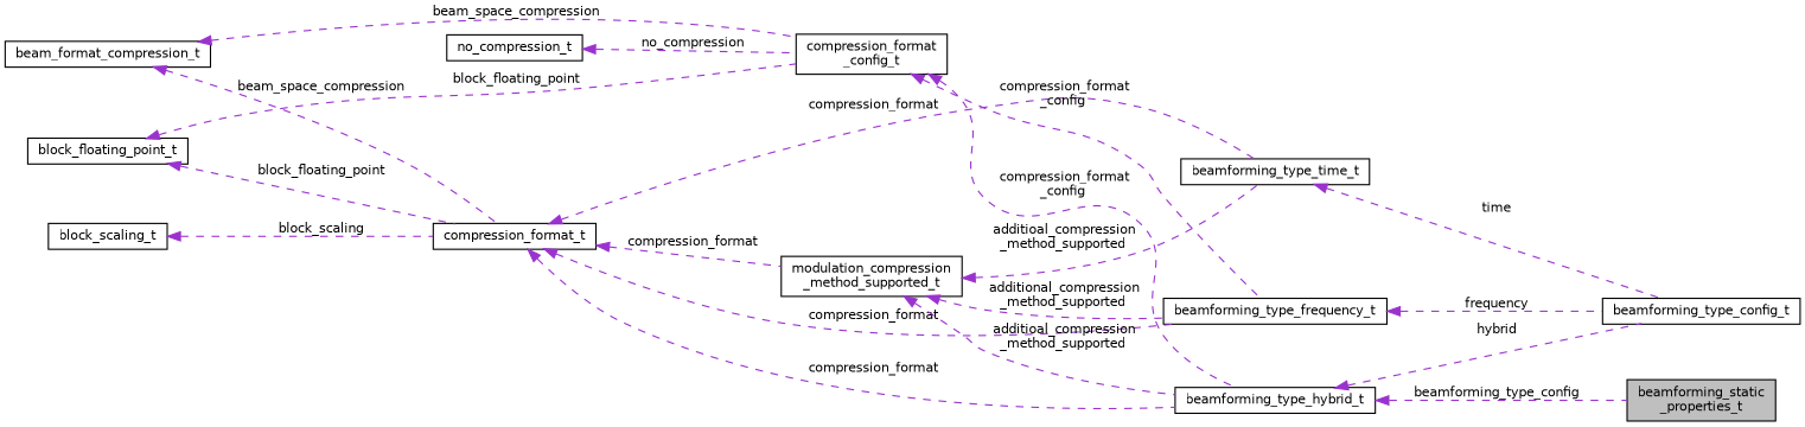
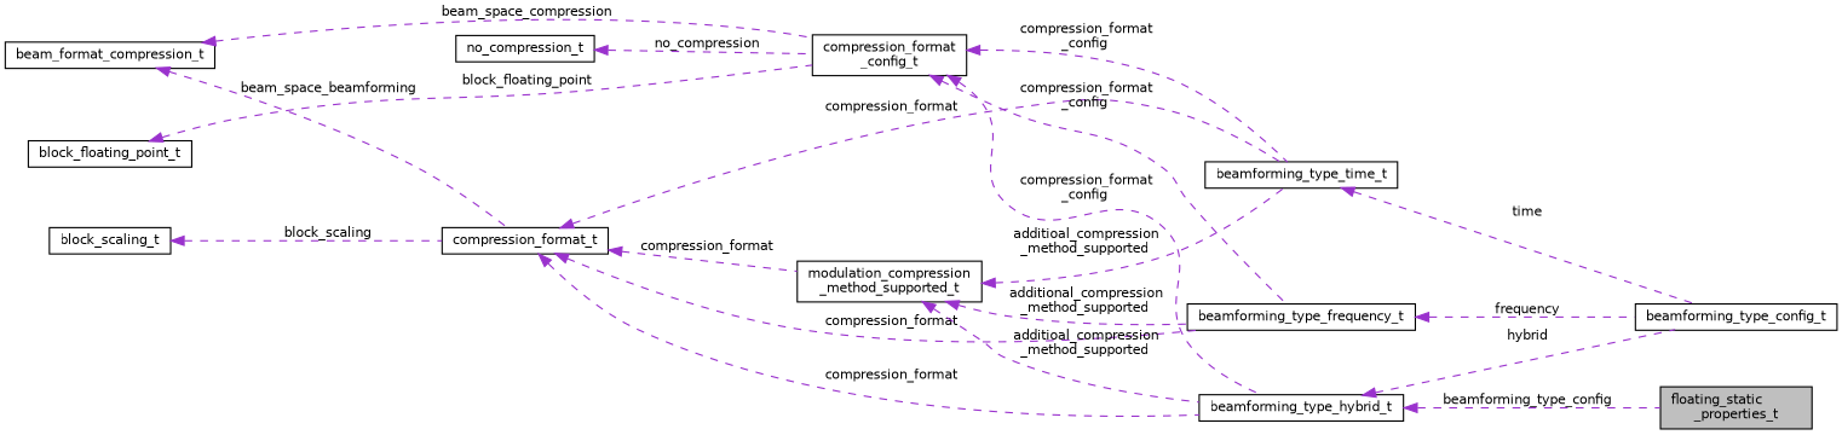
  digraph {
    rankdir=LR
    node [color=black fontname=Helvetica fontsize=10 shape=record]
    edge [color=darkorchid3 dir=back fontname=Helvetica fontsize=10 labelfontname=Helvetica labelfontsize=10 style=dashed]
-   n1 [fillcolor=grey75 fontcolor=black height=0.2 label="beamforming_static\l_properties_t" style=filled width=0.4]
+   n1 [fillcolor=grey75 fontcolor=black height=0.2 label="floating_static\l_properties_t" style=filled width=0.4]
    n2 [height=0.2 label=beamforming_type_config_t width=0.4]
    n3 [height=0.2 label=beamforming_type_time_t width=0.4]
    n4 [height=0.2 label=compression_format_t width=0.4]
    n5 [height=0.2 label="modulation_compression\l_method_supported_t" width=0.4]
    n6 [height=0.2 label=beamforming_type_hybrid_t width=0.4]
    n7 [height=0.2 label=beamforming_type_frequency_t width=0.4]
    n8 [height=0.2 label=beam_format_compression_t width=0.4]
    n9 [height=0.2 label="compression_format\l_config_t" width=0.4]
    n10 [height=0.2 label=block_scaling_t width=0.4]
    n11 [height=0.2 label=block_floating_point_t width=0.4]
    n12 [height=0.2 label=no_compression_t width=0.4]
    n3 -> n2 [label=" time"]
    n4 -> n3 [label=" compression_format"]
    n4 -> n5 [label=" compression_format"]
    n4 -> n6 [label=" compression_format"]
    n4 -> n7 [label=" compression_format"]
    n5 -> n3 [label=" additioal_compression\l_method_supported"]
    n5 -> n6 [label=" additioal_compression\l_method_supported"]
    n5 -> n7 [label=" additional_compression\l_method_supported"]
    n6 -> n1 [label=" beamforming_type_config"]
    n6 -> n2 [label=" hybrid"]
    n7 -> n2 [label=" frequency"]
-   n8 -> n4 [label=" beam_space_compression"]
+   n8 -> n4 [label=" beam_space_beamforming"]
    n8 -> n9 [label=" beam_space_compression"]
+   n9 -> n3 [label=" compression_format\l_config"]
    n9 -> n6 [label=" compression_format\l_config"]
    n9 -> n7 [label=" compression_format\l_config"]
    n10 -> n4 [label=" block_scaling"]
-   n11 -> n4 [label=" block_floating_point"]
    n11 -> n9 [label=" block_floating_point"]
    n12 -> n9 [label=" no_compression"]
  }
